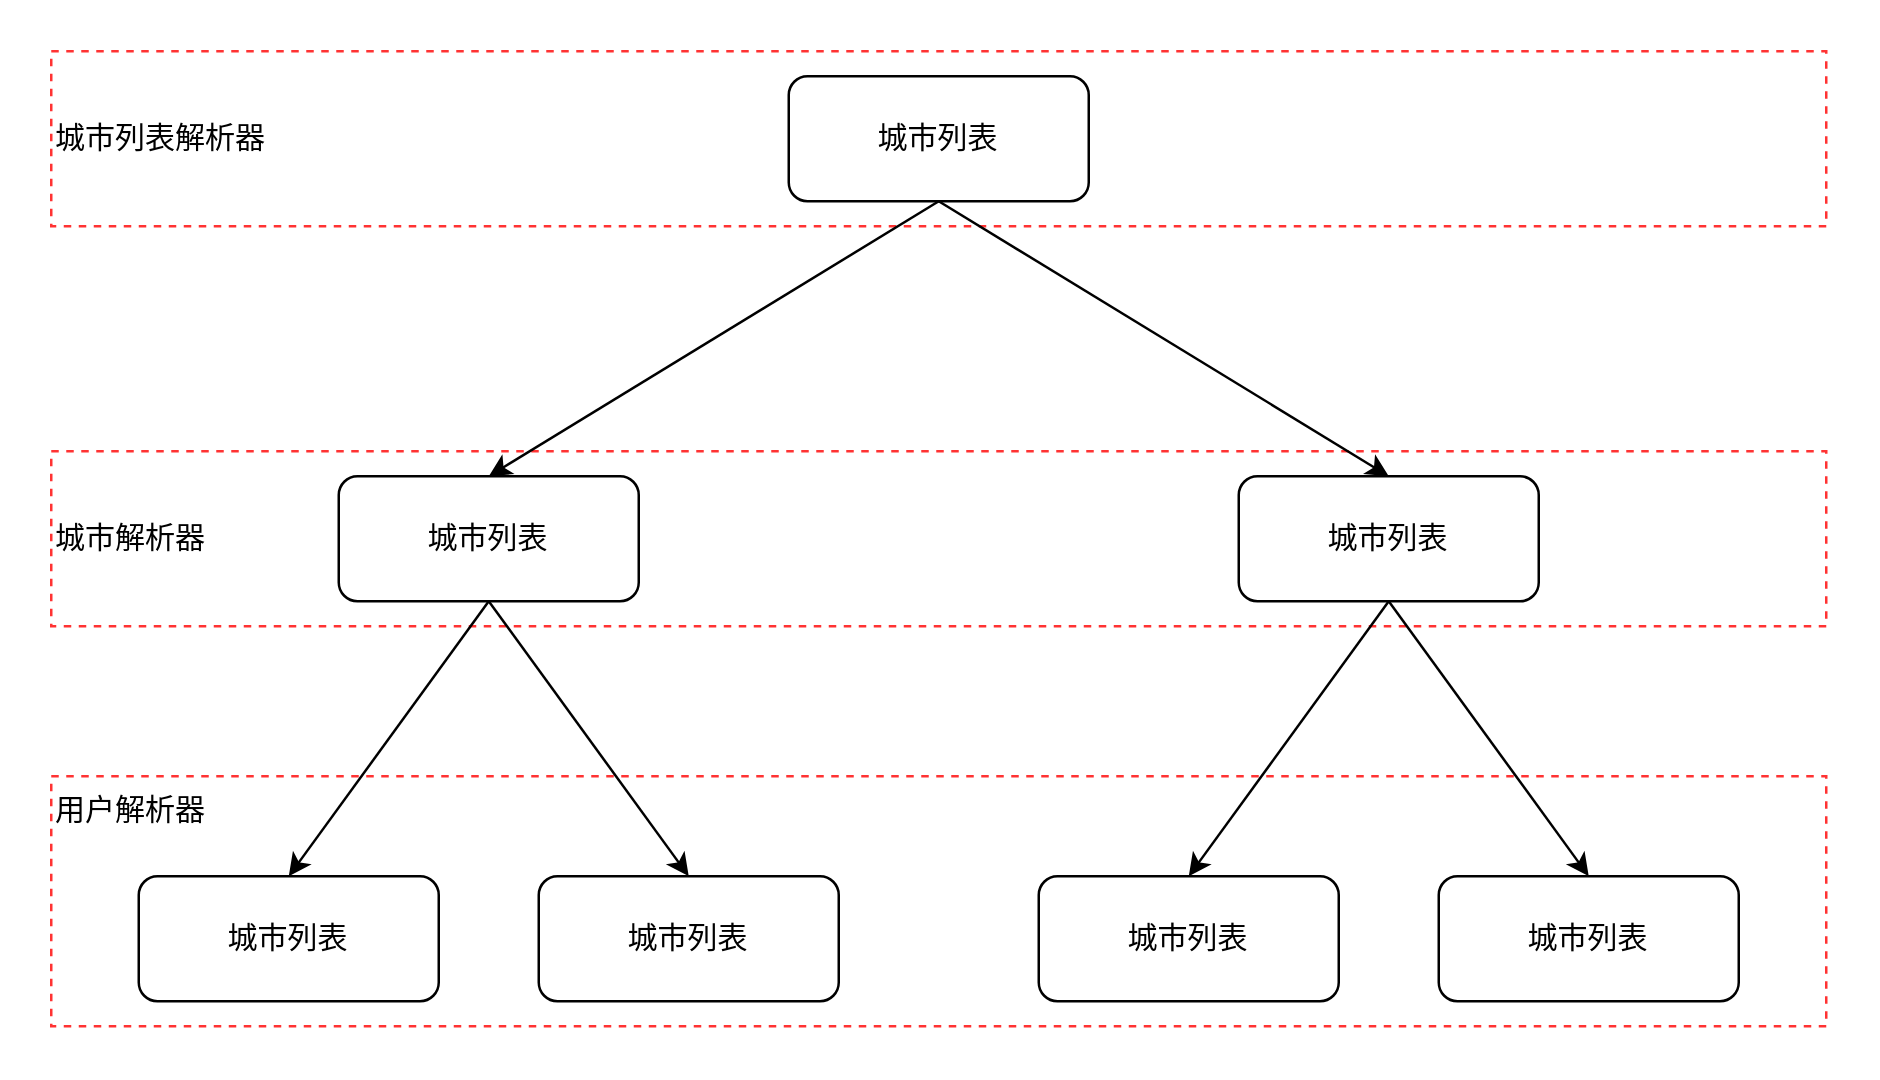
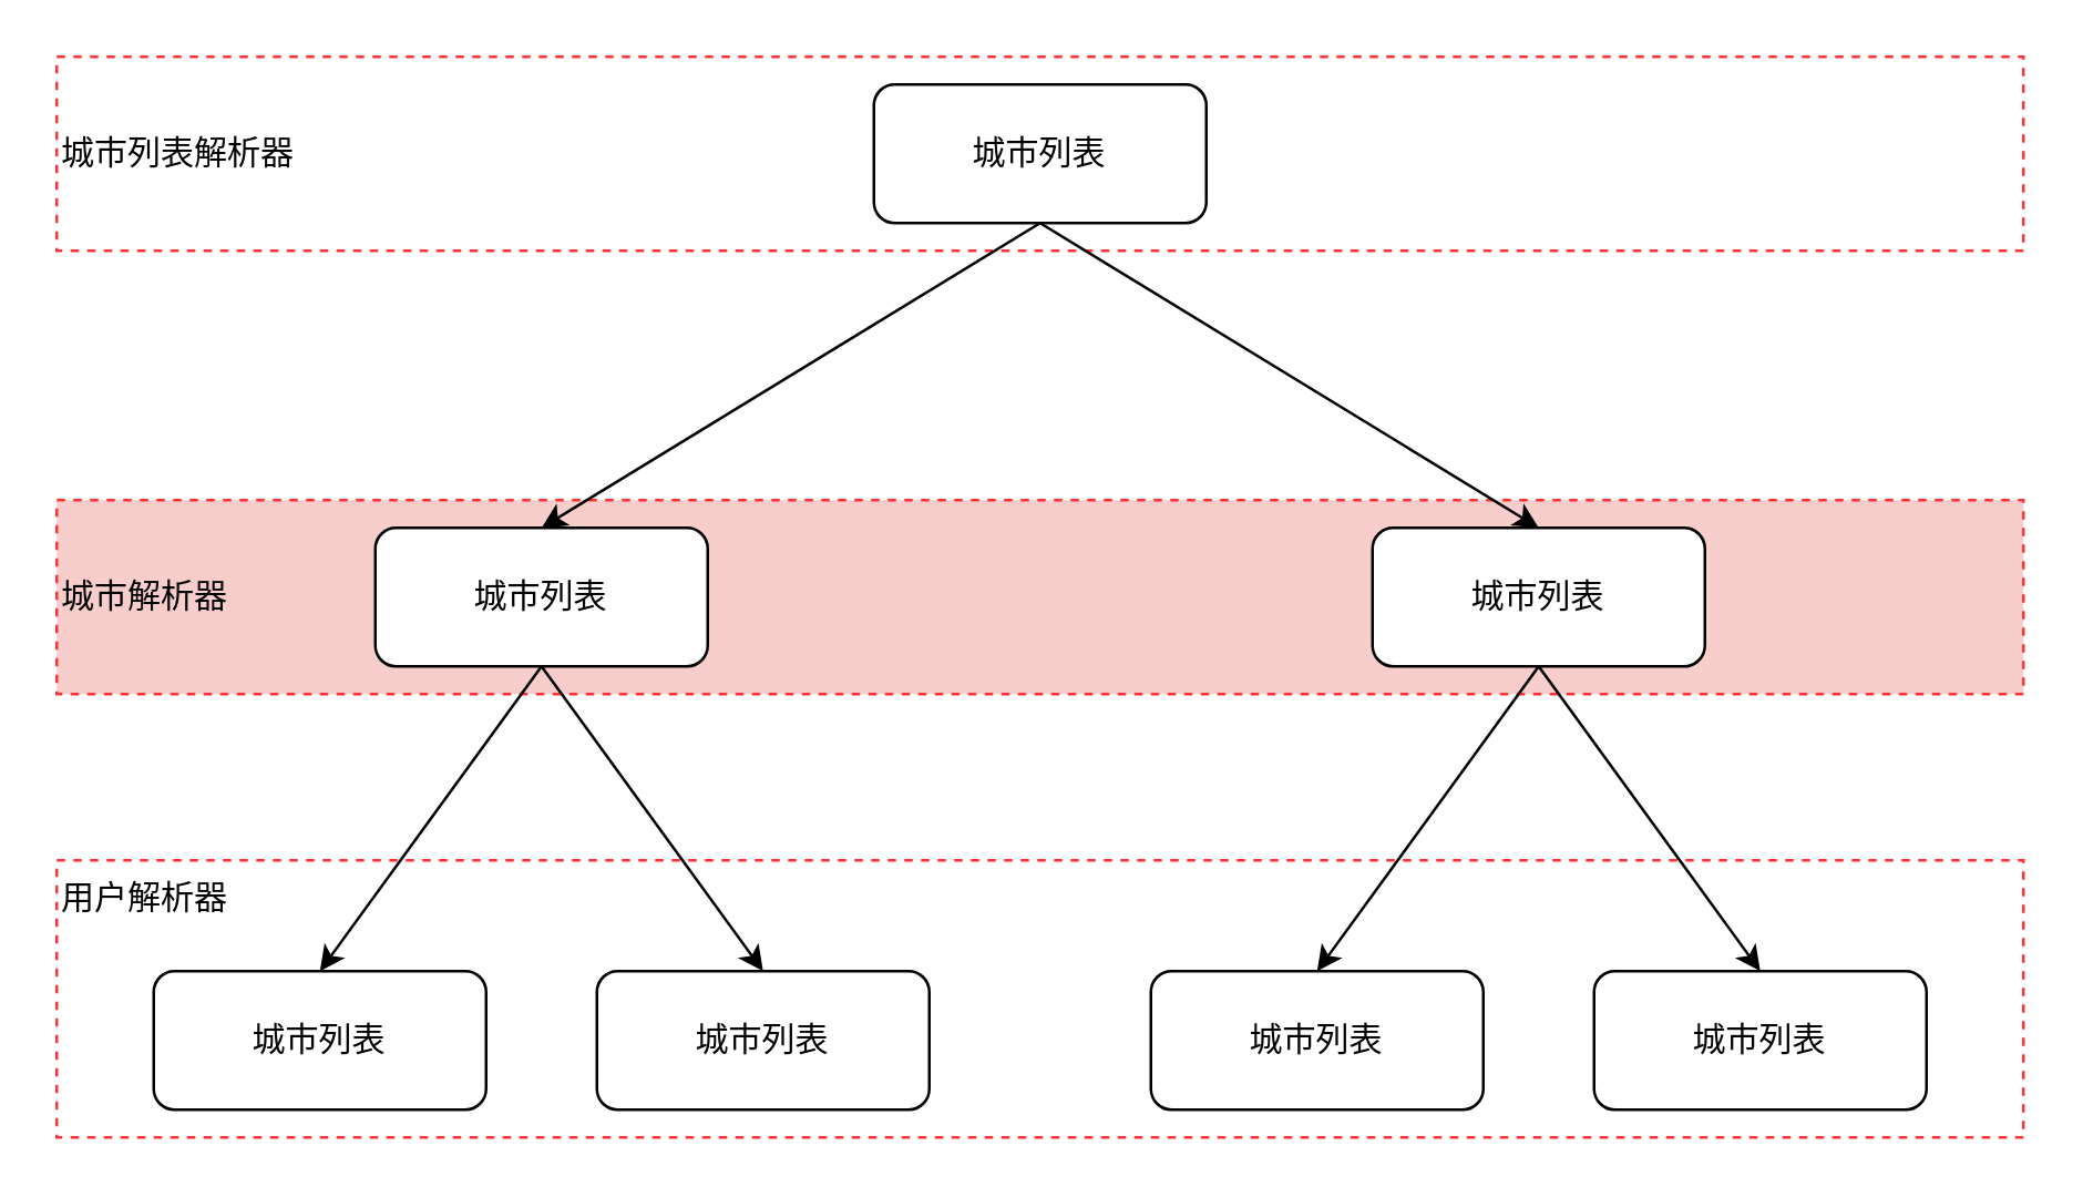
  <mxCell id="0" />
  <mxCell id="1" parent="0" />
  <mxCell id="2" value="用户解析器" style="rounded=0;whiteSpace=wrap;html=1;dashed=1;strokeColor=#FF3333;labelPosition=center;verticalLabelPosition=middle;align=left;verticalAlign=top;" vertex="1" parent="1"><mxGeometry x="20" y="310" width="710" height="100" as="geometry" /></mxCell>
- <mxCell id="3" value="城市解析器" style="rounded=0;whiteSpace=wrap;html=1;dashed=1;strokeColor=#FF3333;labelPosition=center;verticalLabelPosition=middle;align=left;verticalAlign=middle;" vertex="1" parent="1"><mxGeometry x="20" y="180" width="710" height="70" as="geometry" /></mxCell>
+ <mxCell id="3" value="城市解析器" style="rounded=0;whiteSpace=wrap;html=1;dashed=1;strokeColor=#FF3333;labelPosition=center;verticalLabelPosition=middle;align=left;verticalAlign=middle;fillColor=#f8cecc;" vertex="1" parent="1"><mxGeometry x="20" y="180" width="710" height="70" as="geometry" /></mxCell>
  <mxCell id="4" value="城市列表解析器" style="rounded=0;whiteSpace=wrap;html=1;dashed=1;strokeColor=#FF3333;labelPosition=center;verticalLabelPosition=middle;align=left;verticalAlign=middle;" vertex="1" parent="1"><mxGeometry x="20" y="20" width="710" height="70" as="geometry" /></mxCell>
  <mxCell id="5" value="城市列表" style="rounded=1;whiteSpace=wrap;html=1;" vertex="1" parent="1"><mxGeometry x="315" y="30" width="120" height="50" as="geometry" /></mxCell>
  <mxCell id="6" value="城市列表" style="rounded=1;whiteSpace=wrap;html=1;" vertex="1" parent="1"><mxGeometry x="495" y="190" width="120" height="50" as="geometry" /></mxCell>
  <mxCell id="7" value="城市列表" style="rounded=1;whiteSpace=wrap;html=1;" vertex="1" parent="1"><mxGeometry x="575" y="350" width="120" height="50" as="geometry" /></mxCell>
  <mxCell id="8" value="城市列表" style="rounded=1;whiteSpace=wrap;html=1;" vertex="1" parent="1"><mxGeometry x="415" y="350" width="120" height="50" as="geometry" /></mxCell>
  <mxCell id="9" value="城市列表" style="rounded=1;whiteSpace=wrap;html=1;" vertex="1" parent="1"><mxGeometry x="215" y="350" width="120" height="50" as="geometry" /></mxCell>
  <mxCell id="10" value="城市列表" style="rounded=1;whiteSpace=wrap;html=1;" vertex="1" parent="1"><mxGeometry x="55" y="350" width="120" height="50" as="geometry" /></mxCell>
  <mxCell id="11" value="城市列表" style="rounded=1;whiteSpace=wrap;html=1;" vertex="1" parent="1"><mxGeometry x="135" y="190" width="120" height="50" as="geometry" /></mxCell>
  <mxCell id="12" value="" style="endArrow=classic;html=1;exitX=0.5;exitY=1;exitDx=0;exitDy=0;entryX=0.5;entryY=0;entryDx=0;entryDy=0;" edge="1" parent="1" source="5" target="11"><mxGeometry width="50" height="50" relative="1" as="geometry"><mxPoint x="55" y="470" as="sourcePoint" /><mxPoint x="105" y="420" as="targetPoint" /></mxGeometry></mxCell>
  <mxCell id="13" value="" style="endArrow=classic;html=1;exitX=0.5;exitY=1;exitDx=0;exitDy=0;entryX=0.5;entryY=0;entryDx=0;entryDy=0;" edge="1" parent="1" source="5" target="6"><mxGeometry width="50" height="50" relative="1" as="geometry"><mxPoint x="385" y="90" as="sourcePoint" /><mxPoint x="205" y="200" as="targetPoint" /></mxGeometry></mxCell>
  <mxCell id="14" value="" style="endArrow=classic;html=1;exitX=0.5;exitY=1;exitDx=0;exitDy=0;entryX=0.5;entryY=0;entryDx=0;entryDy=0;" edge="1" parent="1" source="11" target="10"><mxGeometry width="50" height="50" relative="1" as="geometry"><mxPoint x="395" y="100" as="sourcePoint" /><mxPoint x="215" y="210" as="targetPoint" /></mxGeometry></mxCell>
  <mxCell id="15" value="" style="endArrow=classic;html=1;exitX=0.5;exitY=1;exitDx=0;exitDy=0;entryX=0.5;entryY=0;entryDx=0;entryDy=0;" edge="1" parent="1" source="11" target="9"><mxGeometry width="50" height="50" relative="1" as="geometry"><mxPoint x="405" y="110" as="sourcePoint" /><mxPoint x="225" y="220" as="targetPoint" /></mxGeometry></mxCell>
  <mxCell id="16" value="" style="endArrow=classic;html=1;exitX=0.5;exitY=1;exitDx=0;exitDy=0;entryX=0.5;entryY=0;entryDx=0;entryDy=0;" edge="1" parent="1" source="6" target="8"><mxGeometry width="50" height="50" relative="1" as="geometry"><mxPoint x="415" y="120" as="sourcePoint" /><mxPoint x="235" y="230" as="targetPoint" /></mxGeometry></mxCell>
  <mxCell id="17" value="" style="endArrow=classic;html=1;exitX=0.5;exitY=1;exitDx=0;exitDy=0;entryX=0.5;entryY=0;entryDx=0;entryDy=0;" edge="1" parent="1" source="6" target="7"><mxGeometry width="50" height="50" relative="1" as="geometry"><mxPoint x="425" y="130" as="sourcePoint" /><mxPoint x="245" y="240" as="targetPoint" /></mxGeometry></mxCell>
